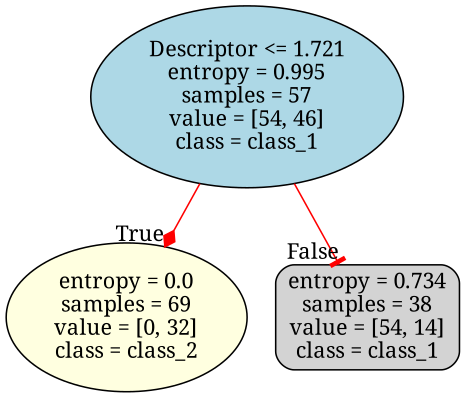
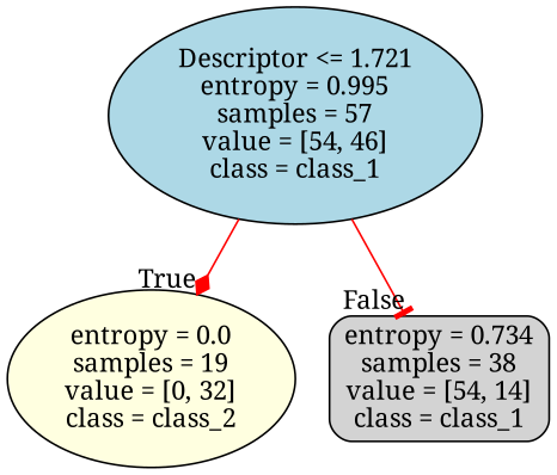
  digraph {
    fontname="Noto Serif"
    node [color=black fontname="Noto Serif" shape=ellipse style="filled, rounded"]
    edge [fontname="Noto Serif" labeldistance=2.5 color=red]
    n1 [fillcolor=lightblue label="Descriptor <= 1.721\nentropy = 0.995\nsamples = 57\nvalue = [54, 46]\nclass = class_1"]
-   n2 [fillcolor=lightyellow label="entropy = 0.0\nsamples = 69\nvalue = [0, 32]\nclass = class_2"]
+   n2 [fillcolor=lightyellow label="entropy = 0.0\nsamples = 19\nvalue = [0, 32]\nclass = class_2"]
    n3 [fillcolor=lightgrey label="entropy = 0.734\nsamples = 38\nvalue = [54, 14]\nclass = class_1" shape=box]
    n1 -> n2 [headlabel=True labelangle=45 arrowhead=diamond]
    n1 -> n3 [headlabel=False labelangle=-45 arrowhead=tee]
  }
